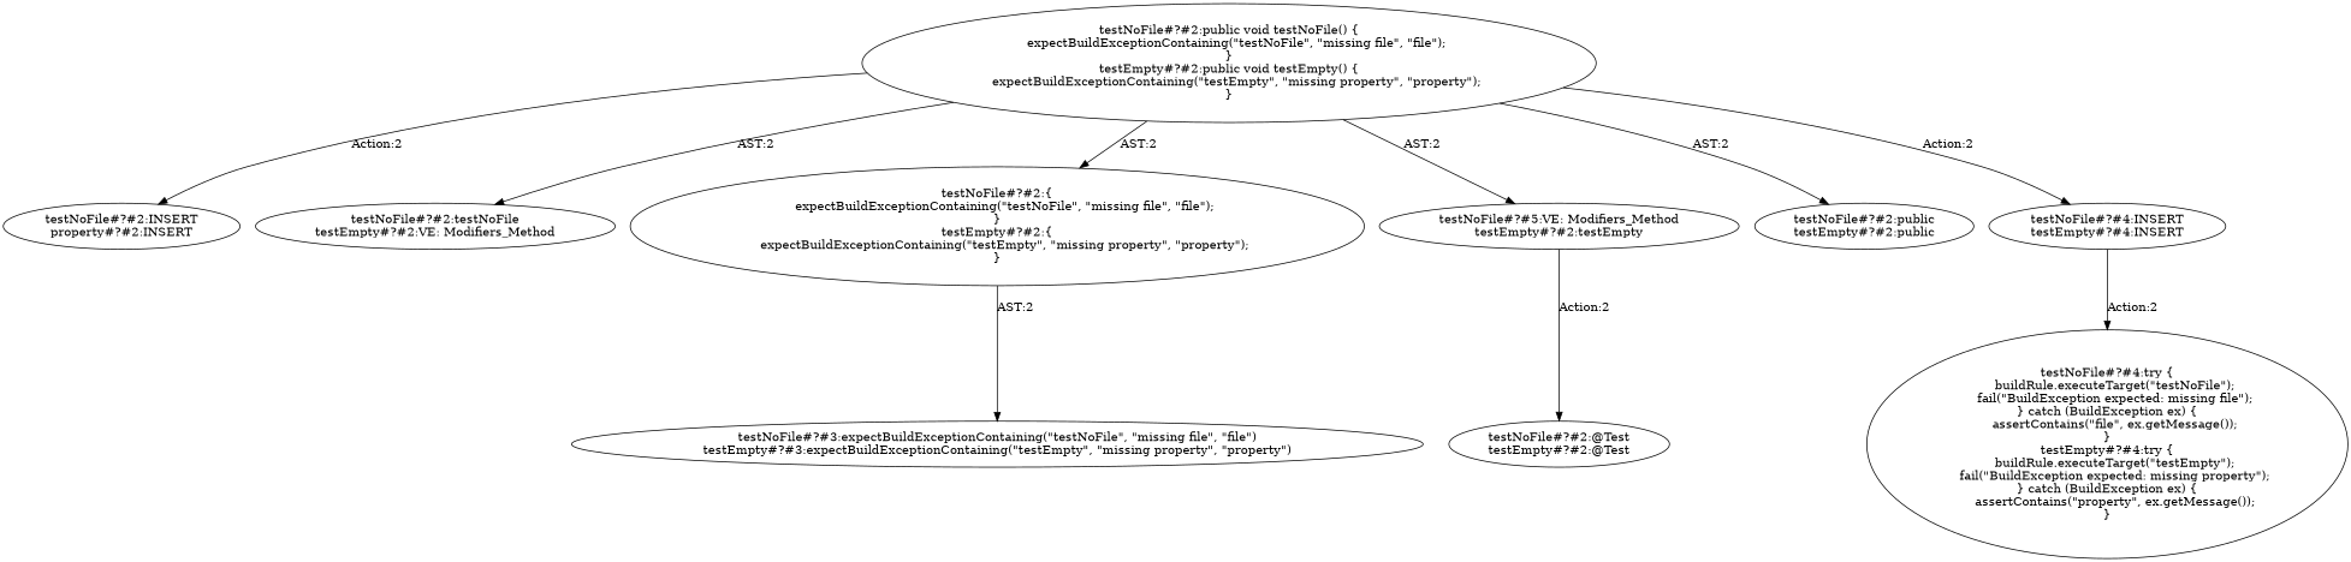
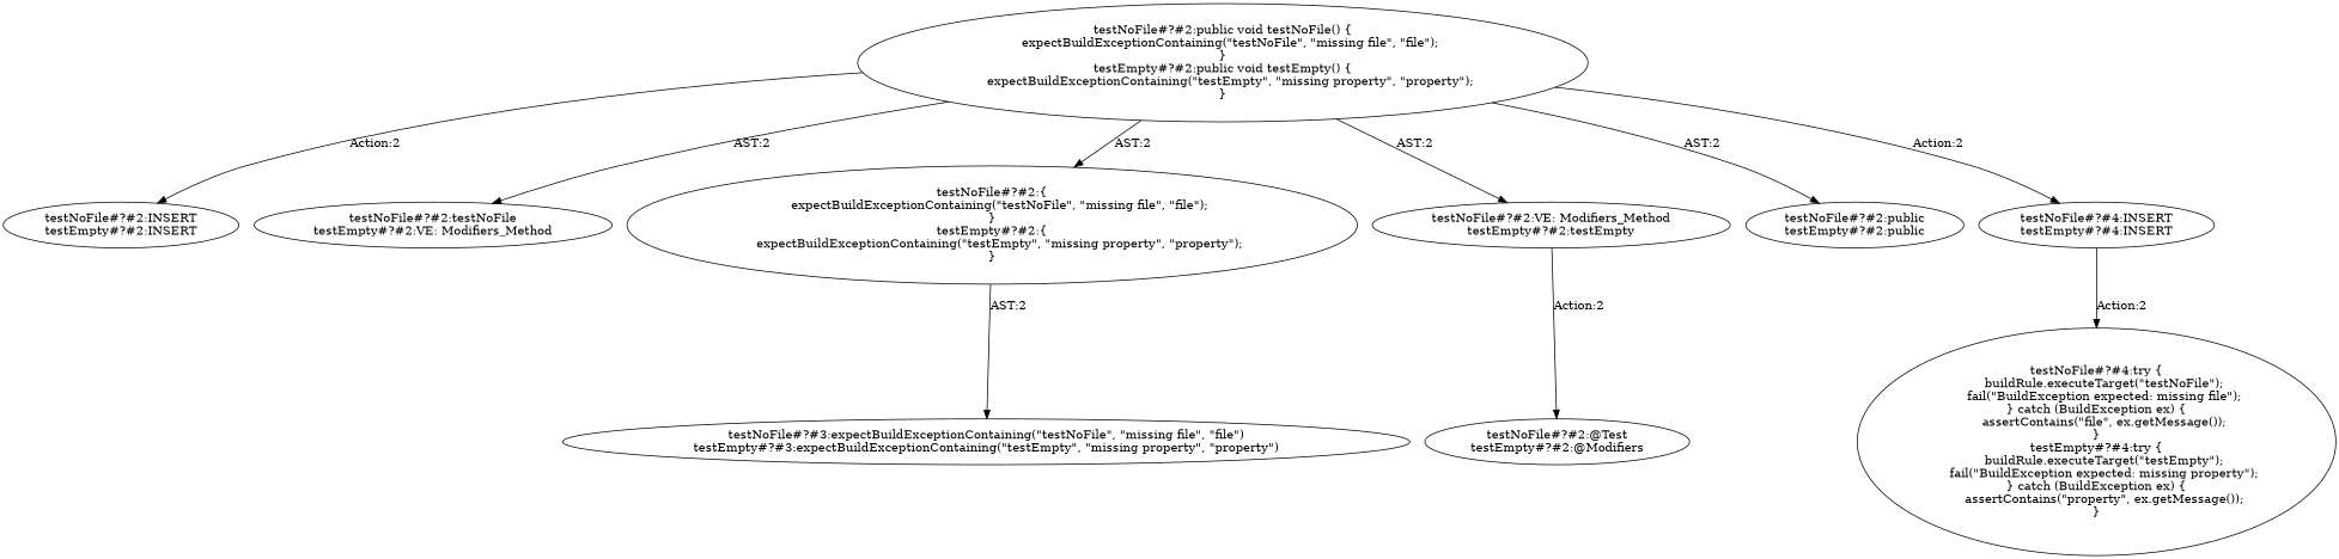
  digraph {
    node [shape=ellipse]
-   n1 [label="testNoFile#?#2:INSERT\nproperty#?#2:INSERT"]
-   n2 [label="testNoFile#?#2:@Test\ntestEmpty#?#2:@Test"]
+   n1 [label="testNoFile#?#2:INSERT\ntestEmpty#?#2:INSERT"]
+   n2 [label="testNoFile#?#2:@Test\ntestEmpty#?#2:@Modifiers"]
    n3 [label="testNoFile#?#2:public void testNoFile() \{\n    expectBuildExceptionContaining(\"testNoFile\", \"missing file\", \"file\");\n\}\ntestEmpty#?#2:public void testEmpty() \{\n    expectBuildExceptionContaining(\"testEmpty\", \"missing property\", \"property\");\n\}"]
    n4 [label="testNoFile#?#2:testNoFile\ntestEmpty#?#2:VE: Modifiers_Method"]
    n5 [label="testNoFile#?#2:\{\n    expectBuildExceptionContaining(\"testNoFile\", \"missing file\", \"file\");\n\}\ntestEmpty#?#2:\{\n    expectBuildExceptionContaining(\"testEmpty\", \"missing property\", \"property\");\n\}"]
-   n6 [label="testNoFile#?#5:VE: Modifiers_Method\ntestEmpty#?#2:testEmpty"]
+   n6 [label="testNoFile#?#2:VE: Modifiers_Method\ntestEmpty#?#2:testEmpty"]
    n7 [label="testNoFile#?#2:public\ntestEmpty#?#2:public"]
    n8 [label="testNoFile#?#4:INSERT\ntestEmpty#?#4:INSERT"]
    n9 [label="testNoFile#?#3:expectBuildExceptionContaining(\"testNoFile\", \"missing file\", \"file\")\ntestEmpty#?#3:expectBuildExceptionContaining(\"testEmpty\", \"missing property\", \"property\")"]
    n10 [label="testNoFile#?#4:try \{\n    buildRule.executeTarget(\"testNoFile\");\n    fail(\"BuildException expected: missing file\");\n\} catch (BuildException ex) \{\n    assertContains(\"file\", ex.getMessage());\n\}\ntestEmpty#?#4:try \{\n    buildRule.executeTarget(\"testEmpty\");\n    fail(\"BuildException expected: missing property\");\n\} catch (BuildException ex) \{\n    assertContains(\"property\", ex.getMessage());\n\}"]
    n3 -> n1 [label="Action:2"]
    n3 -> n4 [label="AST:2"]
    n3 -> n5 [label="AST:2"]
    n3 -> n6 [label="AST:2"]
    n3 -> n7 [label="AST:2"]
    n3 -> n8 [label="Action:2"]
    n5 -> n9 [label="AST:2"]
    n6 -> n2 [label="Action:2"]
    n8 -> n10 [label="Action:2"]
  }
